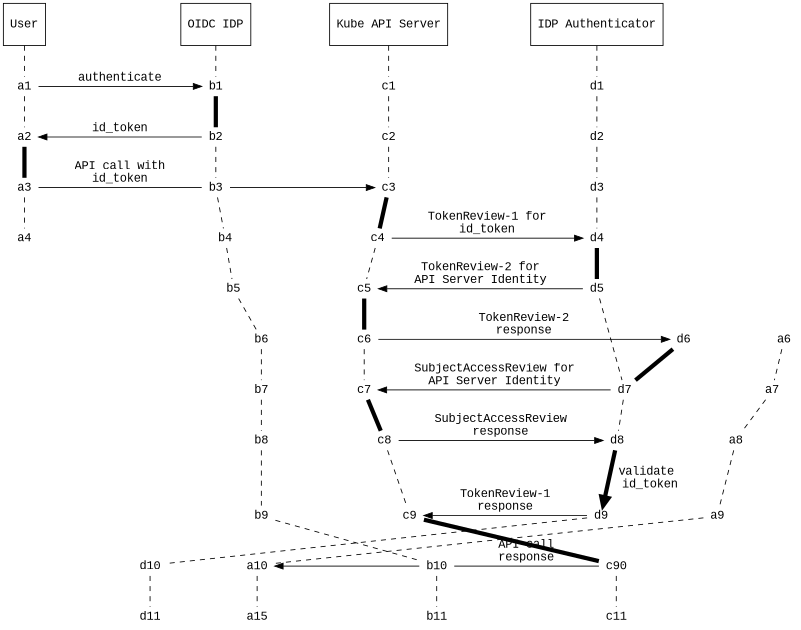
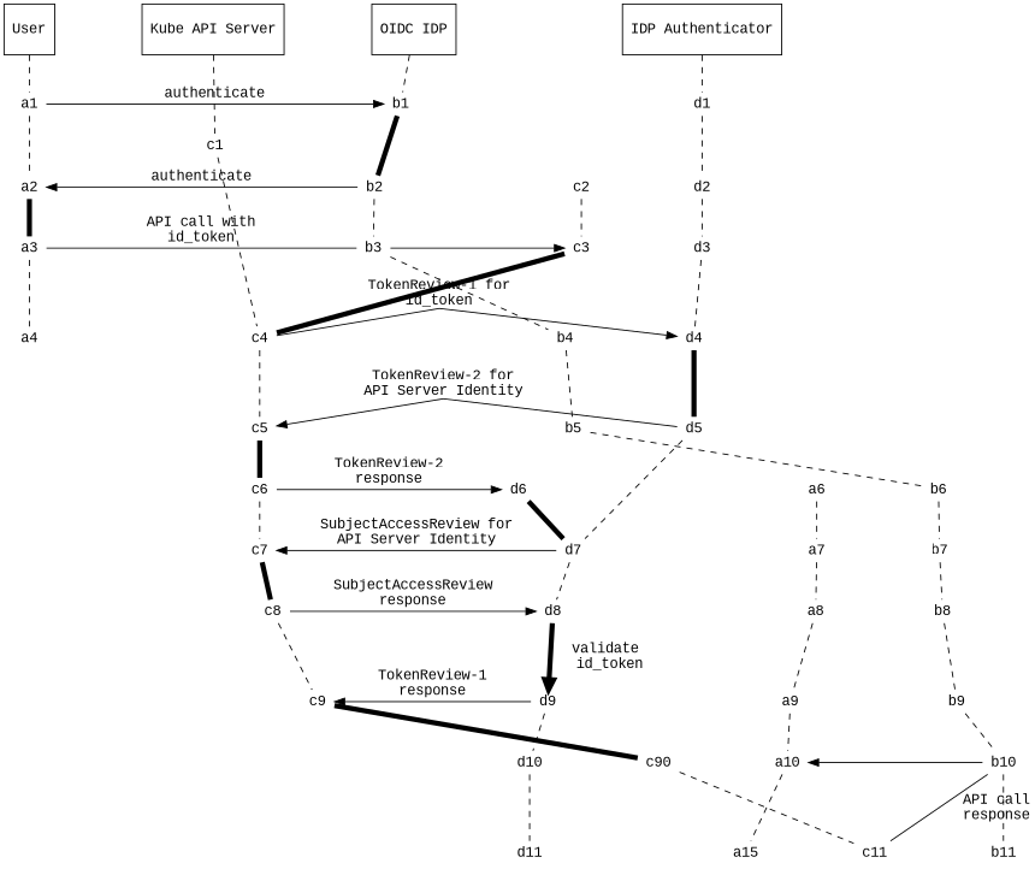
  digraph {
    fontname="Liberation Mono"
    nodesep=1.2
    ordering=out
    splines=line
    node [fontname="Liberation Mono" shape=none]
    edge [arrowhead=none fontname="Liberation Mono" style=dashed weight=6]
    n1 [height=0.7 label=User shape=rectangle width=0]
    n2 [height=0.7 label="OIDC IDP" shape=rectangle width=0]
    n3 [height=0.7 label="Kube API Server" shape=rectangle width=0]
    n4 [height=0.7 label="IDP Authenticator" shape=rectangle width=0]
    a1 [height=0 width=0]
    a2 [height=0 width=0]
    a3 [height=0 width=0]
    a4 [height=0 width=0]
    a6 [height=0 width=0]
    a7 [height=0 width=0]
    a8 [height=0 width=0]
    a9 [height=0 width=0]
    a10 [height=0 width=0]
    n14 [height=0 label=a15 width=0]
    b1 [height=0 width=0]
    b2 [height=0 width=0]
    b3 [height=0 width=0]
    b4 [height=0 width=0]
    b5 [height=0 width=0]
    b6 [height=0 width=0]
    b7 [height=0 width=0]
    b8 [height=0 width=0]
    b9 [height=0 width=0]
    b10 [height=0 width=0]
    b11 [height=0 width=0]
    c1 [height=0 width=0]
    c2 [height=0 width=0]
    c3 [height=0 width=0]
    c4 [height=0 width=0]
    c5 [height=0 width=0]
    c6 [height=0 width=0]
    c7 [height=0 width=0]
    c8 [height=0 width=0]
    c9 [height=0 width=0]
    n35 [height=0 label=c90 width=0]
    c11 [height=0 width=0]
    d1 [height=0 width=0]
    d2 [height=0 width=0]
    d3 [height=0 width=0]
    d4 [height=0 width=0]
    d5 [height=0 width=0]
    d6 [height=0 width=0]
    d7 [height=0 width=0]
    d8 [height=0 width=0]
    d9 [height=0 width=0]
    d10 [height=0 width=0]
    d11 [height=0 width=0]
    subgraph sub_1 {
      rank=same
      n1
      n2
      n3
      n4
    }
    subgraph sub_2 {
      n1
      a1
      a2
      a3
      a4
      a6
      a7
      a8
      a9
      a10
      n14
    }
    subgraph sub_3 {
      n2
      b1
      b2
      b3
      b4
      b5
      b6
      b7
      b8
      b9
      b10
      b11
    }
    subgraph sub_4 {
      n3
      c1
      c2
      c3
      c4
      c5
      c6
      c7
      c8
      c9
      n35
      c11
    }
    subgraph sub_5 {
      n4
      d1
      d2
      d3
      d4
      d5
      d6
      d7
      d8
      d9
      d10
      d11
    }
    subgraph sub_6 {
      rank=same
      a1
      b1
    }
    subgraph sub_7 {
      rank=same
      a2
      b2
    }
    subgraph sub_8 {
      rank=same
      a3
      b3
      c3
    }
    subgraph sub_9 {
      rank=same
      c4
      d4
    }
    subgraph sub_10 {
      rank=same
      c5
      d5
    }
    subgraph sub_11 {
      rank=same
      c6
      d6
    }
    subgraph sub_12 {
      rank=same
      c7
      d7
    }
    subgraph sub_13 {
      rank=same
      c8
      d8
    }
    subgraph sub_14 {
      rank=same
      c9
      d9
    }
    subgraph sub_15 {
      rank=same
      a10
      b10
      n35
    }
    n1 -> a1
    n2 -> b1
    n3 -> c1
    n4 -> d1
    a1 -> a2
    a1 -> b1 [arrowhead=normal label=authenticate style="" weight=""]
    a2 -> a3 [penwidth=5 style=solid]
-   a2 -> b2 [arrowhead=normal dir=back label=id_token style="" weight=""]
+   a2 -> b2 [arrowhead=normal dir=back label=authenticate style="" weight=""]
    a3 -> a4
    a3 -> b3 [label="API call with\nid_token" style="" weight=""]
    a6 -> a7
    a7 -> a8
    a8 -> a9
    a9 -> a10
    a10 -> n14
    a10 -> b10 [arrowhead=normal dir=back style="" weight=""]
    b1 -> b2 [penwidth=5 style=solid]
    b2 -> b3
    b3 -> b4
    b3 -> c3 [arrowhead=normal style="" weight=""]
    b4 -> b5
    b5 -> b6
    b6 -> b7
    b7 -> b8
    b8 -> b9
    b9 -> b10
    b10 -> b11
-   b10 -> n35 [label="API call\nresponse" style="" weight=""]
-   c1 -> c2
+   b10 -> c11 [label="API call\nresponse" style="" weight=""]
+   c1 -> c4
    c2 -> c3
    c3 -> c4 [penwidth=5 style=solid]
    c4 -> c5
    c4 -> d4 [arrowhead=normal label="TokenReview-1 for\nid_token" style="" weight=""]
    c5 -> c6 [penwidth=5 style=solid]
    c5 -> d5 [arrowhead=normal dir=back label="TokenReview-2 for\nAPI Server Identity" style="" weight=""]
    c6 -> c7
    c6 -> d6 [arrowhead=normal label="TokenReview-2\nresponse" style="" weight=""]
    c7 -> c8 [penwidth=5 style=solid]
    c7 -> d7 [arrowhead=normal dir=back label="SubjectAccessReview for\nAPI Server Identity" style="" weight=""]
    c8 -> c9
    c8 -> d8 [arrowhead=normal label="SubjectAccessReview\nresponse" style="" weight=""]
    c9 -> n35 [penwidth=5 style=solid]
    c9 -> d9 [arrowhead=normal dir=back label="TokenReview-1\nresponse" style="" weight=""]
    n35 -> c11
    d1 -> d2
    d2 -> d3
    d3 -> d4
    d4 -> d5 [penwidth=5 style=solid]
    d5 -> d7
    d6 -> d7 [penwidth=5 style=solid]
    d7 -> d8
    d8 -> d9 [arrowhead=normal label="  validate\n   id_token" penwidth=5 style=solid]
    d9 -> d10
    d10 -> d11
  }
